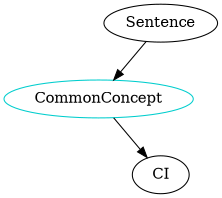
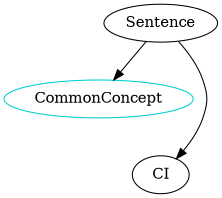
  digraph {
    n1 [color=cyan3 label=CommonConcept shape=oval]
    CI
    Sentence
-   n1 -> CI
+   Sentence -> CI
    Sentence -> n1
  }
